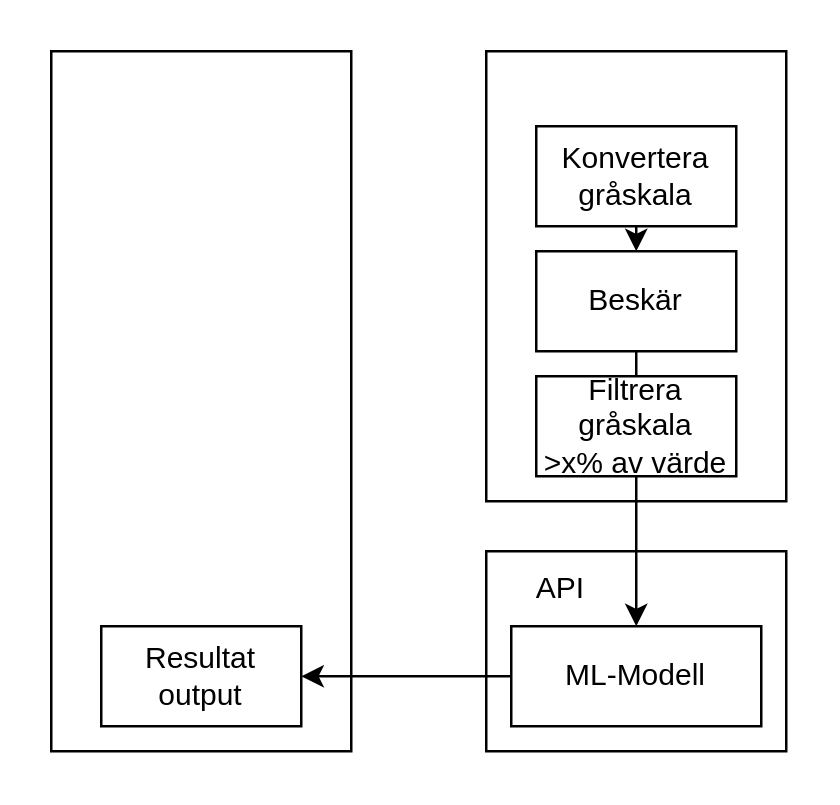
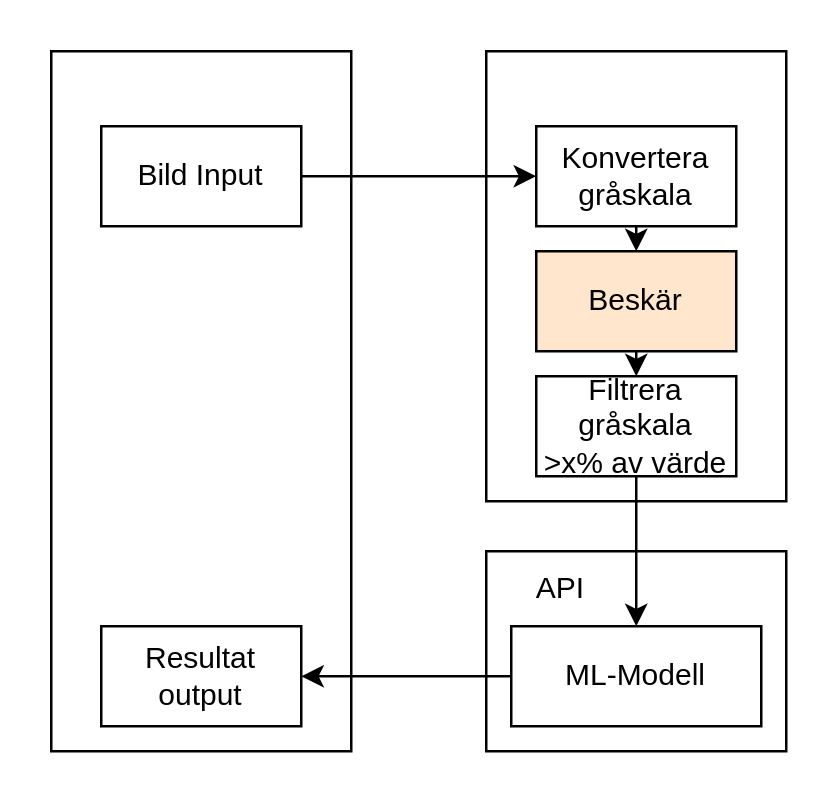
  <mxCell id="0" />
  <mxCell id="1" parent="0" />
  <mxCell id="2" value="" style="rounded=0;whiteSpace=wrap;html=1;" vertex="1" parent="1"><mxGeometry x="194" y="220" width="120" height="80" as="geometry" /></mxCell>
  <mxCell id="3" value="" style="rounded=0;whiteSpace=wrap;html=1;" vertex="1" parent="1"><mxGeometry x="20" y="20" width="120" height="280" as="geometry" /></mxCell>
  <mxCell id="4" value="" style="rounded=0;whiteSpace=wrap;html=1;" vertex="1" parent="1"><mxGeometry x="194" y="20" width="120" height="180" as="geometry" /></mxCell>
- <mxCell id="7" style="edgeStyle=orthogonalEdgeStyle;rounded=0;orthogonalLoop=1;jettySize=auto;html=1;exitX=0.5;exitY=1;exitDx=0;exitDy=0;entryX=0.5;entryY=0;entryDx=0;entryDy=0;endArrow=none;" edge="1" parent="1" source="8" target="10"><mxGeometry relative="1" as="geometry" /></mxCell>
- <mxCell id="8" value="Beskär" style="rounded=0;whiteSpace=wrap;html=1;" parent="1" vertex="1"><mxGeometry x="214" y="100" width="80" height="40" as="geometry" /></mxCell>
+ <mxCell id="5" style="edgeStyle=orthogonalEdgeStyle;rounded=0;orthogonalLoop=1;jettySize=auto;html=1;exitX=1;exitY=0.5;exitDx=0;exitDy=0;entryX=0;entryY=0.5;entryDx=0;entryDy=0;" edge="1" parent="1" source="6" target="12"><mxGeometry relative="1" as="geometry" /></mxCell>
+ <mxCell id="6" value="Bild Input" style="rounded=0;whiteSpace=wrap;html=1;" parent="1" vertex="1"><mxGeometry x="40" y="50" width="80" height="40" as="geometry" /></mxCell>
+ <mxCell id="7" style="edgeStyle=orthogonalEdgeStyle;rounded=0;orthogonalLoop=1;jettySize=auto;html=1;exitX=0.5;exitY=1;exitDx=0;exitDy=0;entryX=0.5;entryY=0;entryDx=0;entryDy=0;" edge="1" parent="1" source="8" target="10"><mxGeometry relative="1" as="geometry" /></mxCell>
+ <mxCell id="8" value="Beskär" style="rounded=0;whiteSpace=wrap;html=1;fillColor=#ffe6cc;" parent="1" vertex="1"><mxGeometry x="214" y="100" width="80" height="40" as="geometry" /></mxCell>
  <mxCell id="9" style="edgeStyle=orthogonalEdgeStyle;rounded=0;orthogonalLoop=1;jettySize=auto;html=1;exitX=0.5;exitY=1;exitDx=0;exitDy=0;" edge="1" parent="1" source="10" target="14"><mxGeometry relative="1" as="geometry" /></mxCell>
  <mxCell id="10" value="Filtrera gråskala&lt;br&gt;&amp;gt;x% av värde" style="rounded=0;whiteSpace=wrap;html=1;" parent="1" vertex="1"><mxGeometry x="214" y="150" width="80" height="40" as="geometry" /></mxCell>
  <mxCell id="11" style="edgeStyle=orthogonalEdgeStyle;rounded=0;orthogonalLoop=1;jettySize=auto;html=1;exitX=0.5;exitY=1;exitDx=0;exitDy=0;entryX=0.5;entryY=0;entryDx=0;entryDy=0;" edge="1" parent="1" source="12" target="8"><mxGeometry relative="1" as="geometry" /></mxCell>
  <mxCell id="12" value="Konvertera gråskala" style="rounded=0;whiteSpace=wrap;html=1;" parent="1" vertex="1"><mxGeometry x="214" y="50" width="80" height="40" as="geometry" /></mxCell>
  <mxCell id="13" style="edgeStyle=orthogonalEdgeStyle;rounded=0;orthogonalLoop=1;jettySize=auto;html=1;exitX=0;exitY=0.5;exitDx=0;exitDy=0;" edge="1" parent="1" source="14" target="15"><mxGeometry relative="1" as="geometry" /></mxCell>
  <mxCell id="14" value="ML-Modell" style="rounded=0;whiteSpace=wrap;html=1;" vertex="1" parent="1"><mxGeometry x="204" y="250" width="100" height="40" as="geometry" /></mxCell>
  <mxCell id="15" value="Resultat output" style="rounded=0;whiteSpace=wrap;html=1;" vertex="1" parent="1"><mxGeometry x="40" y="250" width="80" height="40" as="geometry" /></mxCell>
  <mxCell id="16" value="API" style="text;html=1;strokeColor=none;fillColor=none;align=center;verticalAlign=middle;whiteSpace=wrap;rounded=0;" vertex="1" parent="1"><mxGeometry x="194" y="220" width="60" height="30" as="geometry" /></mxCell>
